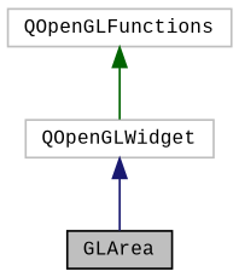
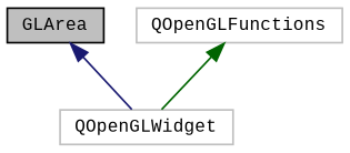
  digraph {
    fontname="Liberation Mono"
    node [color=grey75 fillcolor=white fontname="Liberation Mono" fontsize=10 shape=record style=filled]
    edge [dir=back fontname="Liberation Mono" fontsize=10 labelfontname=Helvetica labelfontsize=10 style=solid]
    n1 [color=black fillcolor=grey75 fontcolor=black height=0.2 label=GLArea width=0.4]
    n2 [height=0.2 label=QOpenGLWidget width=0.4]
    n3 [height=0.2 label=QOpenGLFunctions width=0.4]
-   n2 -> n1 [color=midnightblue]
+   n1 -> n2 [color=midnightblue]
    n3 -> n2 [color=darkgreen]
  }
